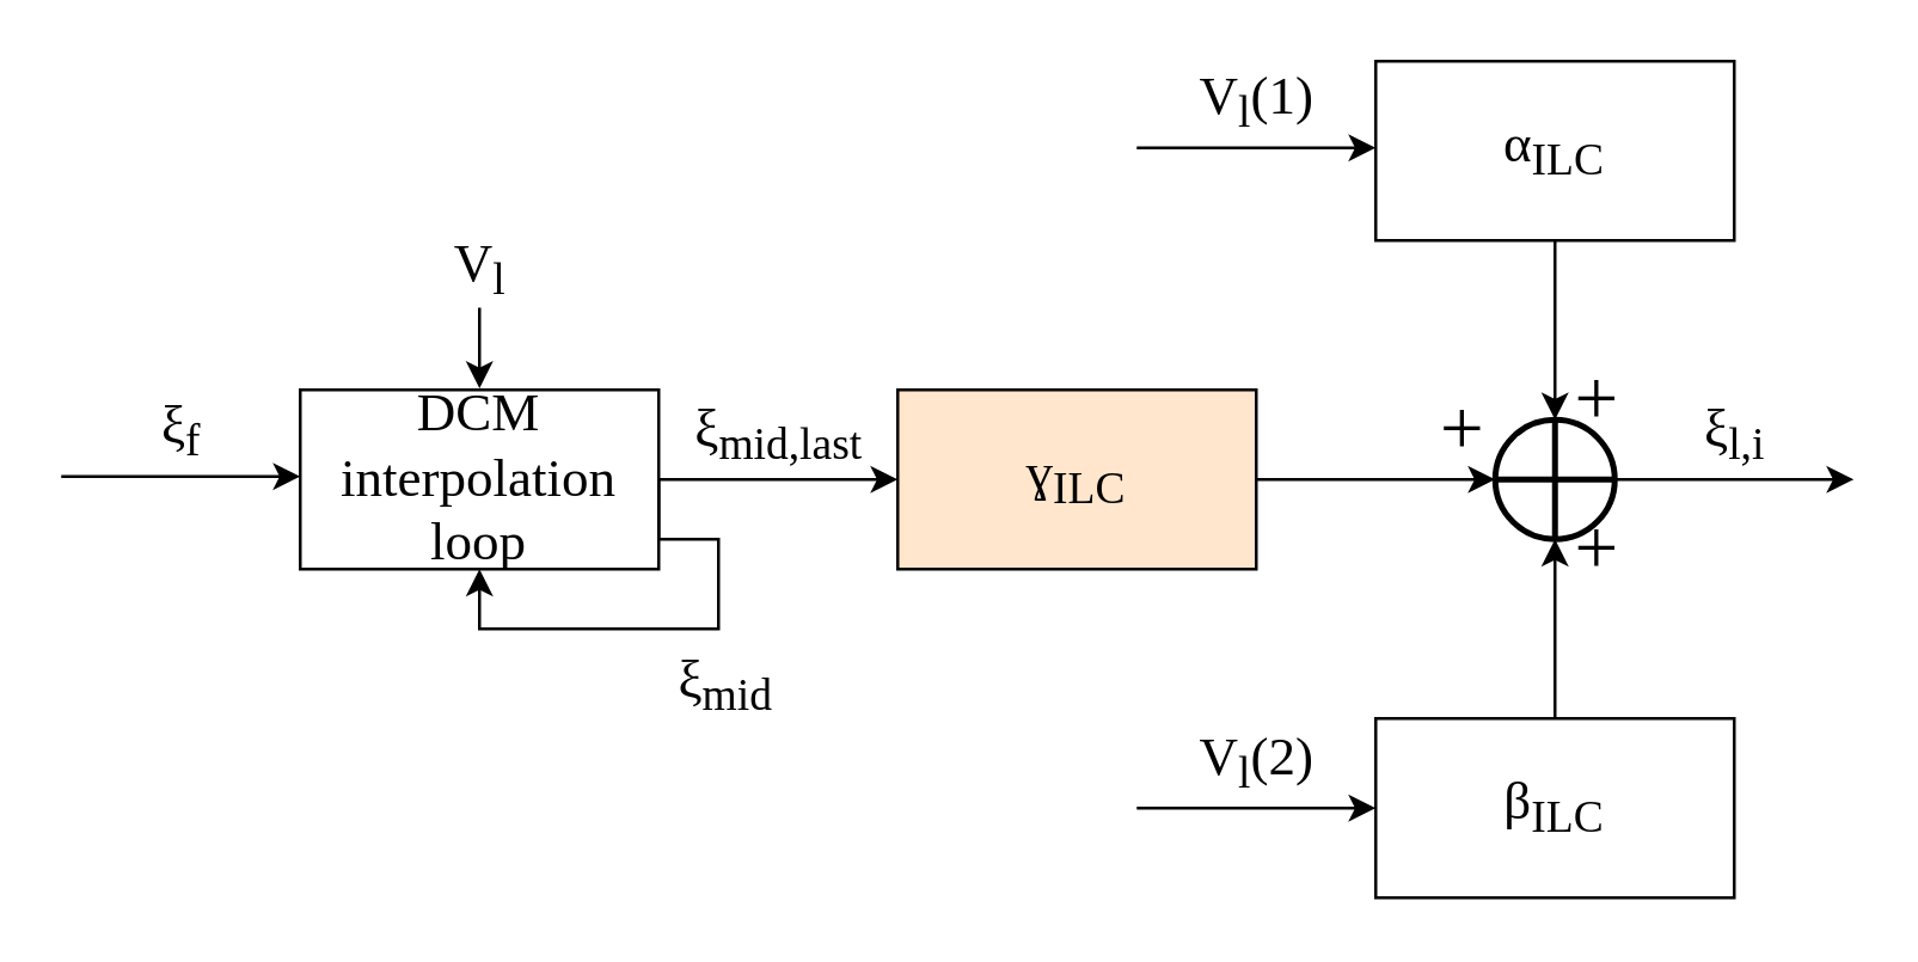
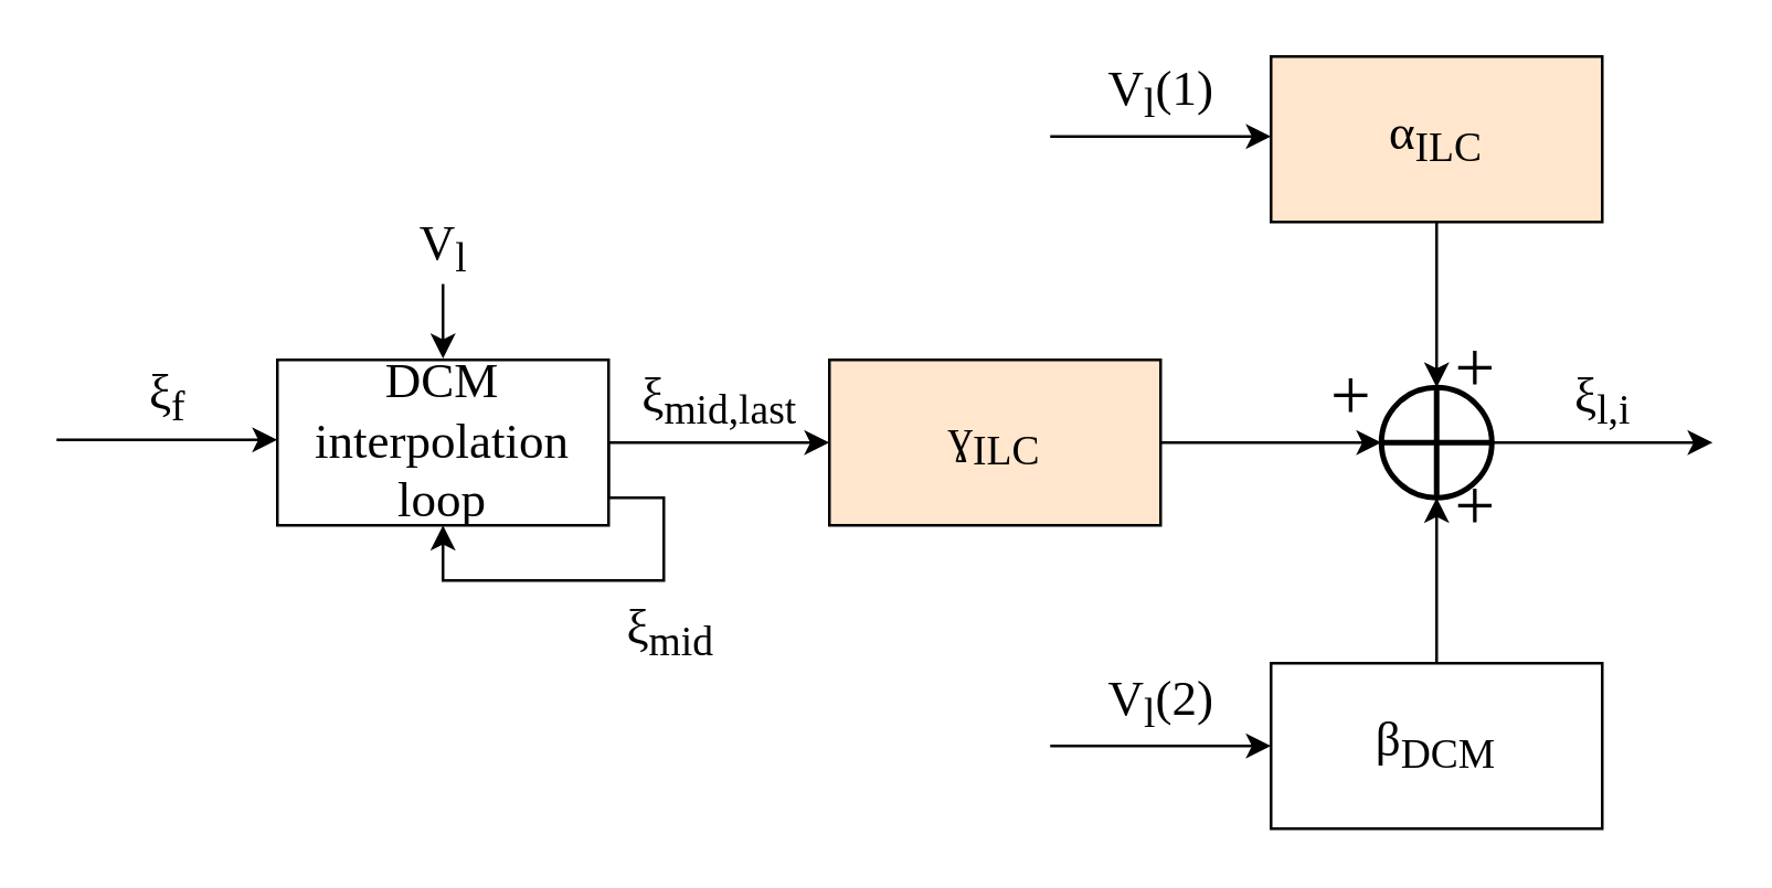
  <mxCell id="0" />
  <mxCell id="1" parent="0" />
  <mxCell id="2" value="ξ&lt;sub&gt;f&lt;/sub&gt;" style="endArrow=classic;html=1;fontFamily=Computer Modern;fontSize=18;labelPosition=center;verticalLabelPosition=top;align=center;verticalAlign=bottom;" edge="1" parent="1"><mxGeometry width="50" height="50" relative="1" as="geometry"><mxPoint x="20" y="159" as="sourcePoint" /><mxPoint x="100" y="159" as="targetPoint" /></mxGeometry></mxCell>
  <mxCell id="3" value="DCM interpolation loop" style="rounded=0;whiteSpace=wrap;html=1;fontFamily=Computer Modern;fontSize=18;" vertex="1" parent="1"><mxGeometry x="100" y="130" width="120" height="60" as="geometry" /></mxCell>
  <mxCell id="4" value="ξ&lt;sub&gt;mid&lt;/sub&gt;" style="edgeStyle=orthogonalEdgeStyle;rounded=0;orthogonalLoop=1;jettySize=auto;html=1;exitX=1;exitY=0.5;exitDx=0;exitDy=0;entryX=0.5;entryY=1;entryDx=0;entryDy=0;fontFamily=Computer Modern;fontSize=18;labelPosition=right;verticalLabelPosition=bottom;align=left;verticalAlign=top;" edge="1" parent="1" source="3" target="3"><mxGeometry relative="1" as="geometry"><Array as="points"><mxPoint x="220" y="180" /><mxPoint x="240" y="180" /><mxPoint x="240" y="210" /><mxPoint x="160" y="210" /></Array></mxGeometry></mxCell>
  <mxCell id="5" value="V&lt;sub&gt;l&lt;/sub&gt;" style="endArrow=classic;html=1;fontFamily=Computer Modern;fontSize=18;labelPosition=center;verticalLabelPosition=top;align=center;verticalAlign=bottom;" edge="1" parent="1"><mxGeometry width="50" height="50" relative="1" as="geometry"><mxPoint x="160" y="80" as="sourcePoint" /><mxPoint x="160" y="129.5" as="targetPoint" /></mxGeometry></mxCell>
  <mxCell id="6" value="&lt;div style=&quot;text-align: left&quot;&gt;ξ&lt;sub&gt;mid,last&lt;/sub&gt;&lt;br&gt;&lt;/div&gt;" style="endArrow=classic;html=1;fontFamily=Computer Modern;fontSize=18;labelPosition=center;verticalLabelPosition=top;align=center;verticalAlign=bottom;" edge="1" parent="1"><mxGeometry width="50" height="50" relative="1" as="geometry"><mxPoint x="220" y="160" as="sourcePoint" /><mxPoint x="300" y="160" as="targetPoint" /></mxGeometry></mxCell>
  <mxCell id="7" style="edgeStyle=orthogonalEdgeStyle;rounded=0;orthogonalLoop=1;jettySize=auto;html=1;exitX=1;exitY=0.5;exitDx=0;exitDy=0;fontFamily=Computer Modern;fontSize=18;" edge="1" parent="1" source="8"><mxGeometry relative="1" as="geometry"><mxPoint x="500" y="160" as="targetPoint" /></mxGeometry></mxCell>
  <mxCell id="8" value="ɣ&lt;sub&gt;ILC&lt;/sub&gt;" style="rounded=0;whiteSpace=wrap;html=1;fontFamily=Computer Modern;fontSize=18;fillColor=#ffe6cc;" vertex="1" parent="1"><mxGeometry x="300" y="130" width="120" height="60" as="geometry" /></mxCell>
  <mxCell id="9" value="" style="verticalLabelPosition=bottom;verticalAlign=top;html=1;strokeWidth=2;shape=mxgraph.flowchart.summing_function;fillColor=none;fontFamily=Computer Modern;fontSize=18;" vertex="1" parent="1"><mxGeometry x="500" y="140" width="40" height="40" as="geometry" /></mxCell>
  <mxCell id="10" value="&lt;font style=&quot;font-size: 26px&quot;&gt;+&lt;/font&gt;" style="text;html=1;resizable=0;points=[];autosize=1;align=left;verticalAlign=top;spacingTop=-4;fontSize=18;fontFamily=Computer Modern;" vertex="1" parent="1"><mxGeometry x="480" y="125" width="30" height="30" as="geometry" /></mxCell>
  <mxCell id="11" value="&lt;font style=&quot;font-size: 26px&quot;&gt;+&lt;/font&gt;" style="text;html=1;resizable=0;points=[];autosize=1;align=left;verticalAlign=top;spacingTop=-4;fontSize=18;fontFamily=Computer Modern;" vertex="1" parent="1"><mxGeometry x="525" y="115" width="30" height="30" as="geometry" /></mxCell>
  <mxCell id="12" value="&lt;font style=&quot;font-size: 26px&quot;&gt;+&lt;/font&gt;" style="text;html=1;resizable=0;points=[];autosize=1;align=left;verticalAlign=top;spacingTop=-4;fontSize=18;fontFamily=Computer Modern;" vertex="1" parent="1"><mxGeometry x="525" y="165" width="30" height="30" as="geometry" /></mxCell>
  <mxCell id="13" style="edgeStyle=orthogonalEdgeStyle;rounded=0;orthogonalLoop=1;jettySize=auto;html=1;exitX=0.5;exitY=1;exitDx=0;exitDy=0;entryX=0.5;entryY=0;entryDx=0;entryDy=0;entryPerimeter=0;fontFamily=Computer Modern;fontSize=18;" edge="1" parent="1" source="14" target="9"><mxGeometry relative="1" as="geometry" /></mxCell>
- <mxCell id="14" value="α&lt;sub&gt;ILC&lt;/sub&gt;" style="rounded=0;whiteSpace=wrap;html=1;fontFamily=Computer Modern;fontSize=18;" vertex="1" parent="1"><mxGeometry x="460" y="20" width="120" height="60" as="geometry" /></mxCell>
+ <mxCell id="14" value="α&lt;sub&gt;ILC&lt;/sub&gt;" style="rounded=0;whiteSpace=wrap;html=1;fontFamily=Computer Modern;fontSize=18;fillColor=#ffe6cc;" vertex="1" parent="1"><mxGeometry x="460" y="20" width="120" height="60" as="geometry" /></mxCell>
  <mxCell id="15" style="edgeStyle=orthogonalEdgeStyle;rounded=0;orthogonalLoop=1;jettySize=auto;html=1;exitX=0.5;exitY=0;exitDx=0;exitDy=0;entryX=0.5;entryY=1;entryDx=0;entryDy=0;entryPerimeter=0;fontFamily=Computer Modern;fontSize=18;" edge="1" parent="1" source="16" target="9"><mxGeometry relative="1" as="geometry" /></mxCell>
- <mxCell id="16" value="β&lt;sub&gt;ILC&lt;/sub&gt;" style="rounded=0;whiteSpace=wrap;html=1;fontFamily=Computer Modern;fontSize=18;" vertex="1" parent="1"><mxGeometry x="460" y="240" width="120" height="60" as="geometry" /></mxCell>
+ <mxCell id="16" value="β&lt;sub&gt;DCM&lt;/sub&gt;" style="rounded=0;whiteSpace=wrap;html=1;fontFamily=Computer Modern;fontSize=18;" vertex="1" parent="1"><mxGeometry x="460" y="240" width="120" height="60" as="geometry" /></mxCell>
  <mxCell id="17" value="ξ&lt;sub&gt;l,i&lt;/sub&gt;" style="endArrow=classic;html=1;fontFamily=Computer Modern;fontSize=18;labelPosition=center;verticalLabelPosition=top;align=center;verticalAlign=bottom;" edge="1" parent="1"><mxGeometry width="50" height="50" relative="1" as="geometry"><mxPoint x="540" y="160" as="sourcePoint" /><mxPoint x="620" y="160" as="targetPoint" /></mxGeometry></mxCell>
  <mxCell id="18" value="V&lt;sub&gt;l&lt;/sub&gt;(1)" style="endArrow=classic;html=1;fontFamily=Computer Modern;fontSize=18;labelPosition=center;verticalLabelPosition=top;align=center;verticalAlign=bottom;" edge="1" parent="1"><mxGeometry width="50" height="50" relative="1" as="geometry"><mxPoint x="380" y="49" as="sourcePoint" /><mxPoint x="460" y="49" as="targetPoint" /></mxGeometry></mxCell>
  <mxCell id="19" value="V&lt;sub&gt;l&lt;/sub&gt;(2)" style="endArrow=classic;html=1;fontFamily=Computer Modern;fontSize=18;labelPosition=center;verticalLabelPosition=top;align=center;verticalAlign=bottom;" edge="1" parent="1"><mxGeometry width="50" height="50" relative="1" as="geometry"><mxPoint x="380" y="270" as="sourcePoint" /><mxPoint x="460" y="270" as="targetPoint" /></mxGeometry></mxCell>
